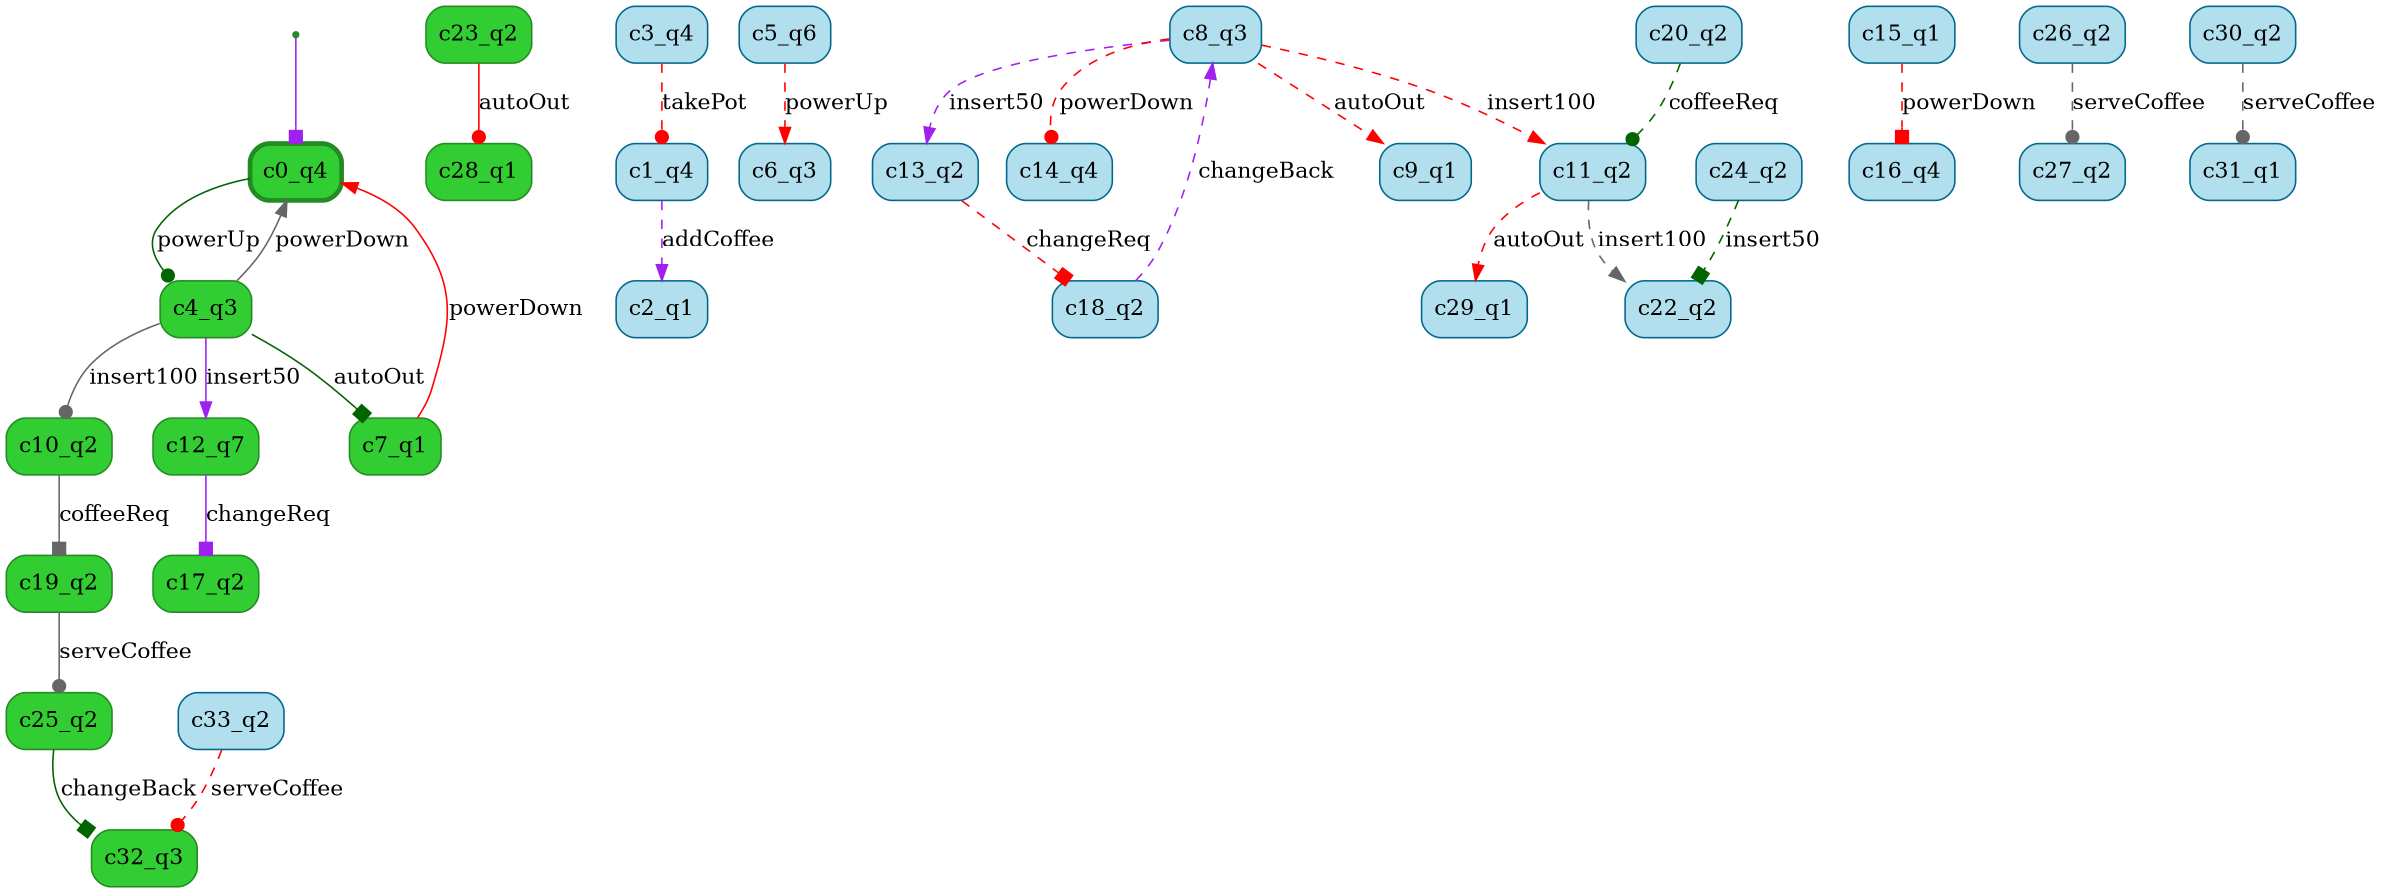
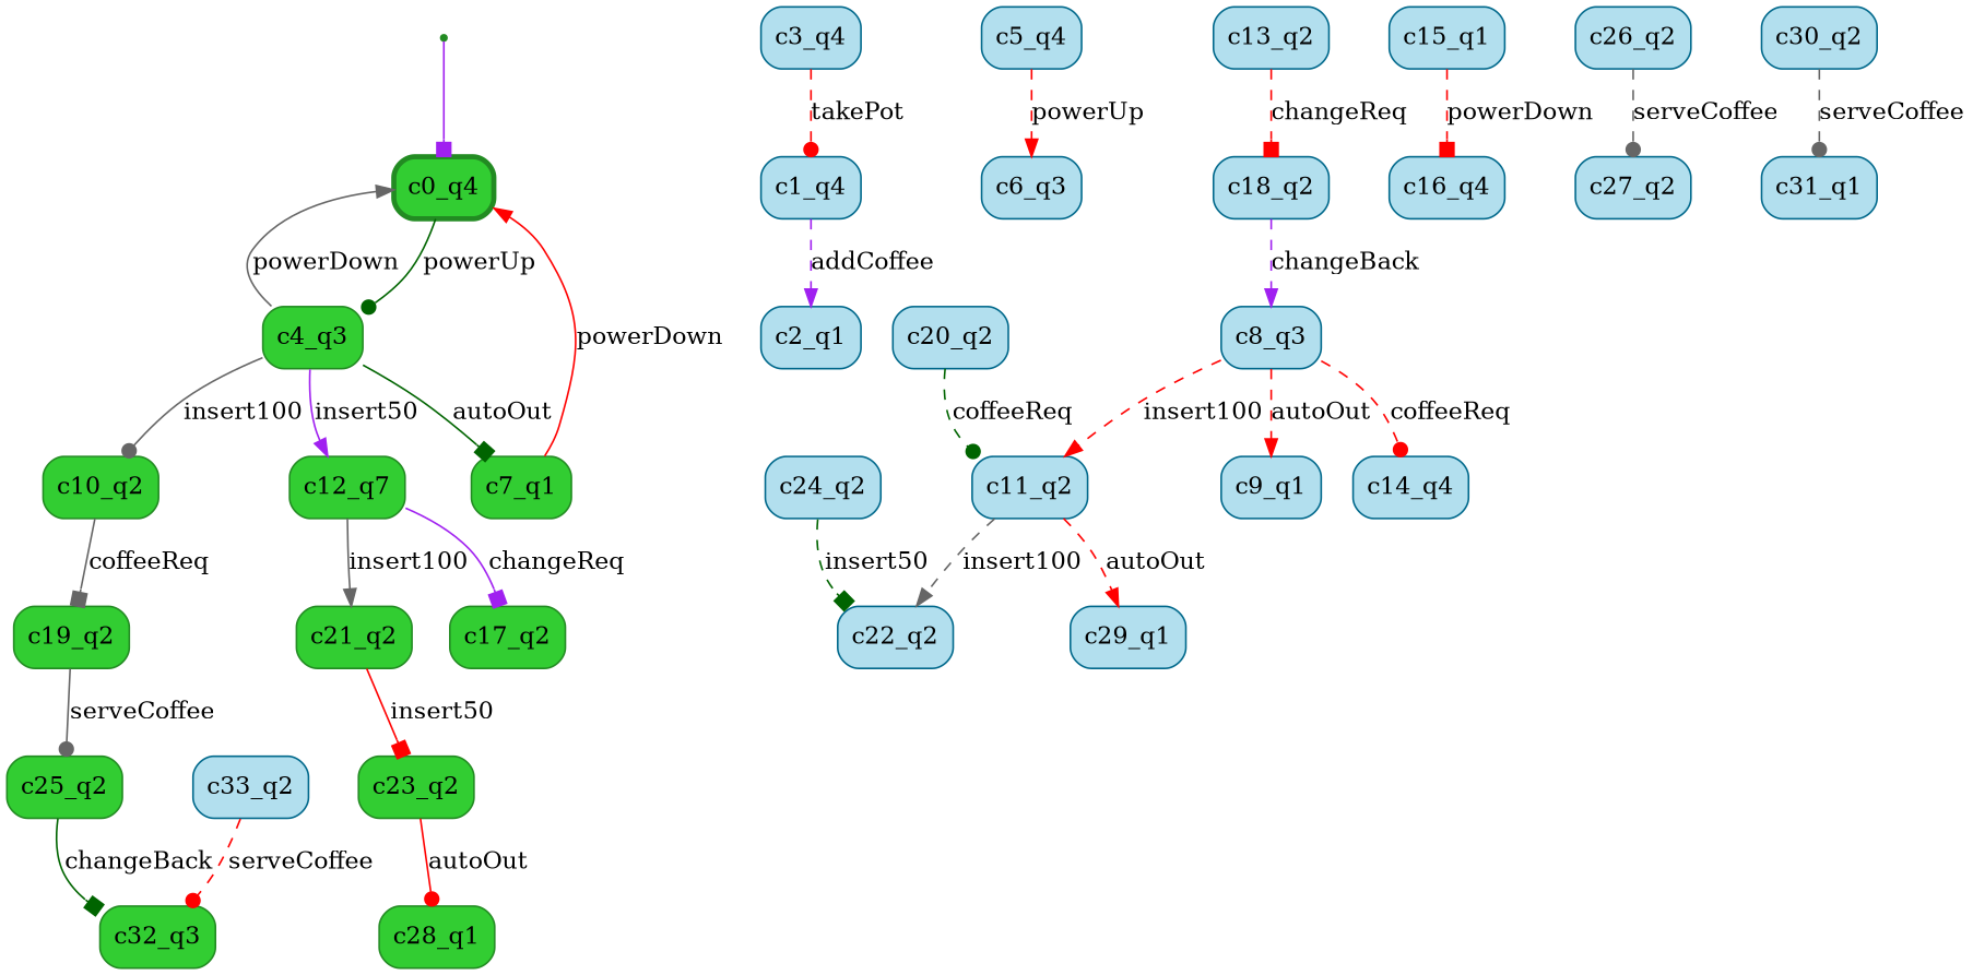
  digraph {
    rankdir=TB
    node [color=deepskyblue4 shape=box fillcolor=lightblue2 style="rounded, filled"]
    edge [arrowhead=normal color=red style=dashed]
    __invisible__ [color=forestgreen shape=point fillcolor="" style=""]
    n2 [color=forestgreen fillcolor=limegreen label=c0_q4 penwidth=3]
    n3 [color=forestgreen fillcolor=limegreen label=c4_q3]
    n4 [color=forestgreen fillcolor=limegreen label=c7_q1]
    n5 [color=forestgreen fillcolor=limegreen label=c10_q2]
    n6 [color=forestgreen fillcolor=limegreen label=c12_q7]
    n7 [color=forestgreen fillcolor=limegreen label=c19_q2]
    n8 [color=forestgreen fillcolor=limegreen label=c17_q2]
+   n9 [color=forestgreen fillcolor=limegreen label=c21_q2]
    n10 [color=forestgreen fillcolor=limegreen label=c25_q2]
    n11 [color=forestgreen fillcolor=limegreen label=c32_q3]
    n12 [color=forestgreen fillcolor=limegreen label=c23_q2]
    n13 [color=forestgreen fillcolor=limegreen label=c28_q1]
    n14 [label=c1_q4]
    n15 [label=c2_q1]
    n16 [label=c3_q4]
-   n17 [label=c5_q6]
+   n17 [label=c5_q4]
    n18 [label=c6_q3]
    n19 [label=c8_q3]
    n20 [label=c9_q1]
    n21 [label=c11_q2]
    n22 [label=c13_q2]
    n23 [label=c14_q4]
    n24 [label=c22_q2]
    n25 [label=c29_q1]
    n26 [label=c18_q2]
    n27 [label=c20_q2]
    n28 [label=c15_q1]
    n29 [label=c16_q4]
    n30 [label=c24_q2]
    n31 [label=c26_q2]
    n32 [label=c27_q2]
    n33 [label=c30_q2]
    n34 [label=c31_q1]
    n35 [label=c33_q2]
    __invisible__ -> n2 [arrowhead=box color=purple style=""]
    n2 -> n3 [arrowhead=dot color=darkgreen label=powerUp style=""]
    n3 -> n2 [color=gray40 label=powerDown style=""]
    n3 -> n4 [arrowhead=box color=darkgreen label=autoOut style=""]
    n3 -> n5 [arrowhead=dot color=gray40 label=insert100 style=""]
    n3 -> n6 [color=purple label=insert50 style=""]
    n4 -> n2 [label=powerDown style=""]
    n5 -> n7 [arrowhead=box color=gray40 label=coffeeReq style=""]
    n6 -> n8 [arrowhead=box color=purple label=changeReq style=""]
+   n6 -> n9 [color=gray40 label=insert100 style=""]
    n7 -> n10 [arrowhead=dot color=gray40 label=serveCoffee style=""]
+   n9 -> n12 [arrowhead=box label=insert50 style=""]
    n10 -> n11 [arrowhead=box color=darkgreen label=changeBack style=""]
    n12 -> n13 [arrowhead=dot label=autoOut style=""]
    n14 -> n15 [color=purple label=addCoffee]
    n16 -> n14 [arrowhead=dot label=takePot]
    n17 -> n18 [label=powerUp]
    n19 -> n20 [label=autoOut]
    n19 -> n21 [label=insert100]
-   n19 -> n22 [color=purple label=insert50]
-   n19 -> n23 [arrowhead=dot label=powerDown]
+   n19 -> n23 [arrowhead=dot label=coffeeReq]
    n21 -> n24 [color=gray40 label=insert100]
    n21 -> n25 [label=autoOut]
    n22 -> n26 [arrowhead=box label=changeReq]
    n26 -> n19 [color=purple label=changeBack]
    n27 -> n21 [arrowhead=dot color=darkgreen label=coffeeReq]
    n28 -> n29 [arrowhead=box label=powerDown]
    n30 -> n24 [arrowhead=box color=darkgreen label=insert50]
    n31 -> n32 [arrowhead=dot color=gray40 label=serveCoffee]
    n33 -> n34 [arrowhead=dot color=gray40 label=serveCoffee]
    n35 -> n11 [arrowhead=dot label=serveCoffee]
  }
